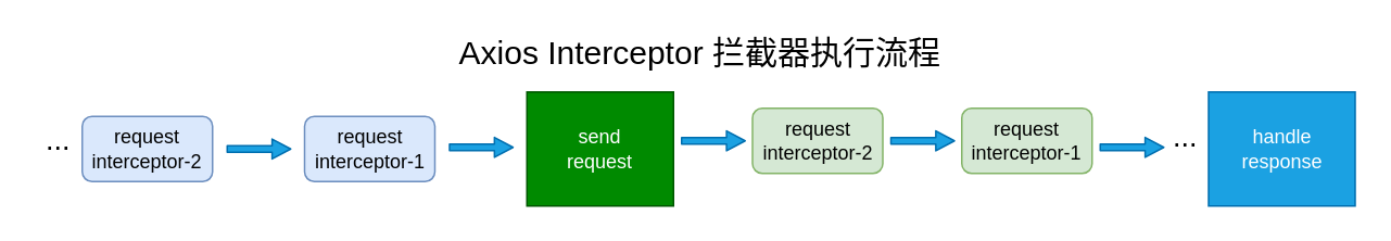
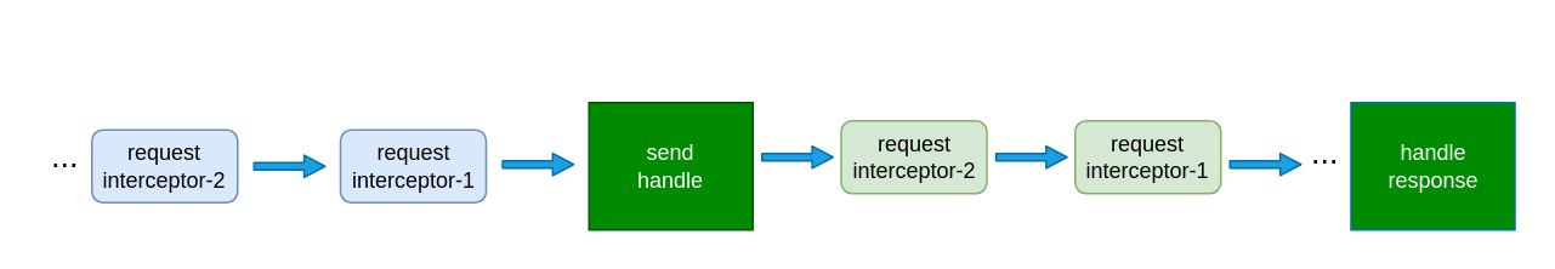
  <mxCell id="0" />
  <mxCell id="1" parent="0" />
- <mxCell id="2" value="&lt;font style=&quot;font-size: 20px&quot;&gt;Axios Interceptor 拦截器执行流程&lt;/font&gt;" style="text;html=1;align=center;verticalAlign=middle;resizable=0;points=[];;autosize=1;" vertex="1" parent="1"><mxGeometry x="275" y="20" width="308" height="22" as="geometry" /></mxCell>
  <mxCell id="3" value="request&lt;br&gt;interceptor-2" style="rounded=1;whiteSpace=wrap;html=1;fillColor=#dae8fc;strokeColor=#6c8ebf;" vertex="1" parent="1"><mxGeometry x="50" y="71" width="80" height="40" as="geometry" /></mxCell>
  <mxCell id="4" value="request&lt;br&gt;interceptor-1" style="rounded=1;whiteSpace=wrap;html=1;fillColor=#dae8fc;strokeColor=#6c8ebf;" vertex="1" parent="1"><mxGeometry x="186.5" y="71" width="80" height="40" as="geometry" /></mxCell>
- <mxCell id="5" value="send&lt;br&gt;request" style="rounded=0;whiteSpace=wrap;html=1;fillColor=#008a00;strokeColor=#005700;fontColor=#ffffff;" vertex="1" parent="1"><mxGeometry x="323" y="56" width="90" height="70" as="geometry" /></mxCell>
+ <mxCell id="5" value="send&lt;br&gt;handle" style="rounded=0;whiteSpace=wrap;html=1;fillColor=#008a00;strokeColor=#005700;fontColor=#ffffff;" vertex="1" parent="1"><mxGeometry x="323" y="56" width="90" height="70" as="geometry" /></mxCell>
  <mxCell id="6" value="request&lt;br&gt;interceptor-2" style="rounded=1;whiteSpace=wrap;html=1;fillColor=#d5e8d4;strokeColor=#82b366;" vertex="1" parent="1"><mxGeometry x="461.5" y="66" width="80" height="40" as="geometry" /></mxCell>
  <mxCell id="7" value="request&lt;br&gt;interceptor-1" style="rounded=1;whiteSpace=wrap;html=1;fillColor=#d5e8d4;strokeColor=#82b366;" vertex="1" parent="1"><mxGeometry x="590" y="66" width="80" height="40" as="geometry" /></mxCell>
- <mxCell id="8" value="handle&lt;br&gt;response" style="rounded=0;whiteSpace=wrap;html=1;fillColor=#1ba1e2;strokeColor=#006EAF;fontColor=#ffffff;" vertex="1" parent="1"><mxGeometry x="741.5" y="56" width="90" height="70" as="geometry" /></mxCell>
+ <mxCell id="8" value="handle&lt;br&gt;response" style="rounded=0;whiteSpace=wrap;html=1;fillColor=#008a00;strokeColor=#006EAF;fontColor=#ffffff;" vertex="1" parent="1"><mxGeometry x="741.5" y="56" width="90" height="70" as="geometry" /></mxCell>
  <mxCell id="9" value="" style="shape=flexArrow;endArrow=classic;html=1;width=4.093;endSize=3.481;endWidth=7.187;fillColor=#1ba1e2;strokeColor=#006EAF;" edge="1" parent="1"><mxGeometry width="50" height="50" relative="1" as="geometry"><mxPoint x="138.5" y="91" as="sourcePoint" /><mxPoint x="178.5" y="91" as="targetPoint" /></mxGeometry></mxCell>
  <mxCell id="10" value="" style="shape=flexArrow;endArrow=classic;html=1;width=4.093;endSize=3.481;endWidth=7.187;fillColor=#1ba1e2;strokeColor=#006EAF;" edge="1" parent="1"><mxGeometry width="50" height="50" relative="1" as="geometry"><mxPoint x="275" y="90" as="sourcePoint" /><mxPoint x="315" y="90" as="targetPoint" /></mxGeometry></mxCell>
  <mxCell id="11" value="" style="shape=flexArrow;endArrow=classic;html=1;width=4.093;endSize=3.481;endWidth=7.187;fillColor=#1ba1e2;strokeColor=#006EAF;" edge="1" parent="1"><mxGeometry width="50" height="50" relative="1" as="geometry"><mxPoint x="417.5" y="86" as="sourcePoint" /><mxPoint x="457.5" y="86" as="targetPoint" /></mxGeometry></mxCell>
  <mxCell id="12" value="" style="shape=flexArrow;endArrow=classic;html=1;width=4.093;endSize=3.481;endWidth=7.187;fillColor=#1ba1e2;strokeColor=#006EAF;" edge="1" parent="1"><mxGeometry width="50" height="50" relative="1" as="geometry"><mxPoint x="546" y="86" as="sourcePoint" /><mxPoint x="586" y="86" as="targetPoint" /></mxGeometry></mxCell>
  <mxCell id="13" value="" style="shape=flexArrow;endArrow=classic;html=1;width=4.093;endSize=3.481;endWidth=7.187;fillColor=#1ba1e2;strokeColor=#006EAF;" edge="1" parent="1"><mxGeometry width="50" height="50" relative="1" as="geometry"><mxPoint x="674.5" y="90" as="sourcePoint" /><mxPoint x="714.5" y="90" as="targetPoint" /></mxGeometry></mxCell>
  <mxCell id="14" value="&lt;font style=&quot;font-size: 18px&quot;&gt;...&lt;/font&gt;" style="text;html=1;align=center;verticalAlign=middle;resizable=0;points=[];;autosize=1;" vertex="1" parent="1"><mxGeometry x="711.5" y="74" width="30" height="20" as="geometry" /></mxCell>
  <mxCell id="15" value="&lt;font style=&quot;font-size: 18px&quot;&gt;...&lt;/font&gt;" style="text;html=1;align=center;verticalAlign=middle;resizable=0;points=[];;autosize=1;" vertex="1" parent="1"><mxGeometry x="20" y="76" width="30" height="20" as="geometry" /></mxCell>
